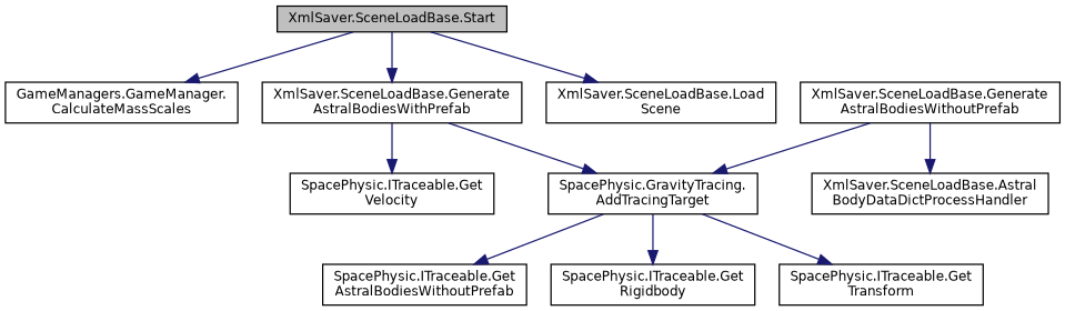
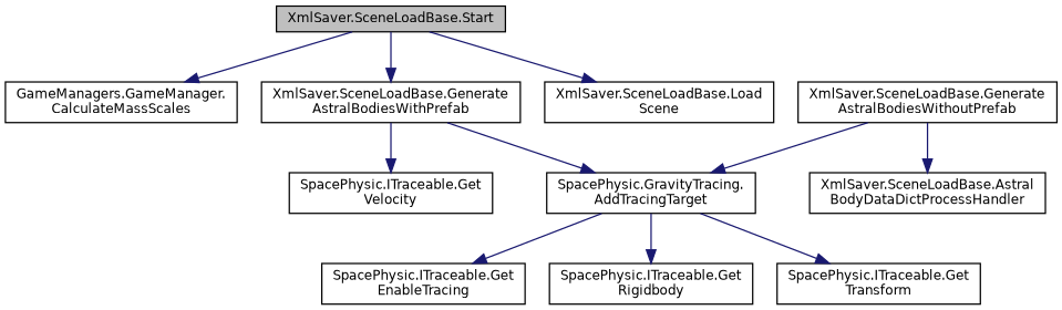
  digraph {
    rankdir=TB
    node [color=black fillcolor=white fontname=Helvetica fontsize=10 shape=record style=filled]
    edge [color=midnightblue fontname=Helvetica fontsize=10 labelfontname=Helvetica labelfontsize=10 style=solid]
    n1 [fillcolor=grey75 fontcolor=black height=0.2 label="XmlSaver.SceneLoadBase.Start" width=0.4]
    n2 [height=0.2 label="GameManagers.GameManager.\lCalculateMassScales" width=0.4]
    n3 [height=0.2 label="XmlSaver.SceneLoadBase.Generate\lAstralBodiesWithPrefab" width=0.4]
    n4 [height=0.2 label="XmlSaver.SceneLoadBase.Load\lScene" width=0.4]
    n5 [height=0.2 label="XmlSaver.SceneLoadBase.Generate\lAstralBodiesWithoutPrefab" width=0.4]
    n6 [height=0.2 label="SpacePhysic.GravityTracing.\lAddTracingTarget" width=0.4]
    n7 [height=0.2 label="XmlSaver.SceneLoadBase.Astral\lBodyDataDictProcessHandler" width=0.4]
    n8 [height=0.2 label="SpacePhysic.ITraceable.Get\lVelocity" width=0.4]
-   n9 [height=0.2 label="SpacePhysic.ITraceable.Get\lAstralBodiesWithoutPrefab" width=0.4]
+   n9 [height=0.2 label="SpacePhysic.ITraceable.Get\lEnableTracing" width=0.4]
    n10 [height=0.2 label="SpacePhysic.ITraceable.Get\lRigidbody" width=0.4]
    n11 [height=0.2 label="SpacePhysic.ITraceable.Get\lTransform" width=0.4]
    n1 -> n2
    n1 -> n3
    n1 -> n4
    n3 -> n6
    n3 -> n8
    n5 -> n6
    n5 -> n7
    n6 -> n9
    n6 -> n10
    n6 -> n11
  }
